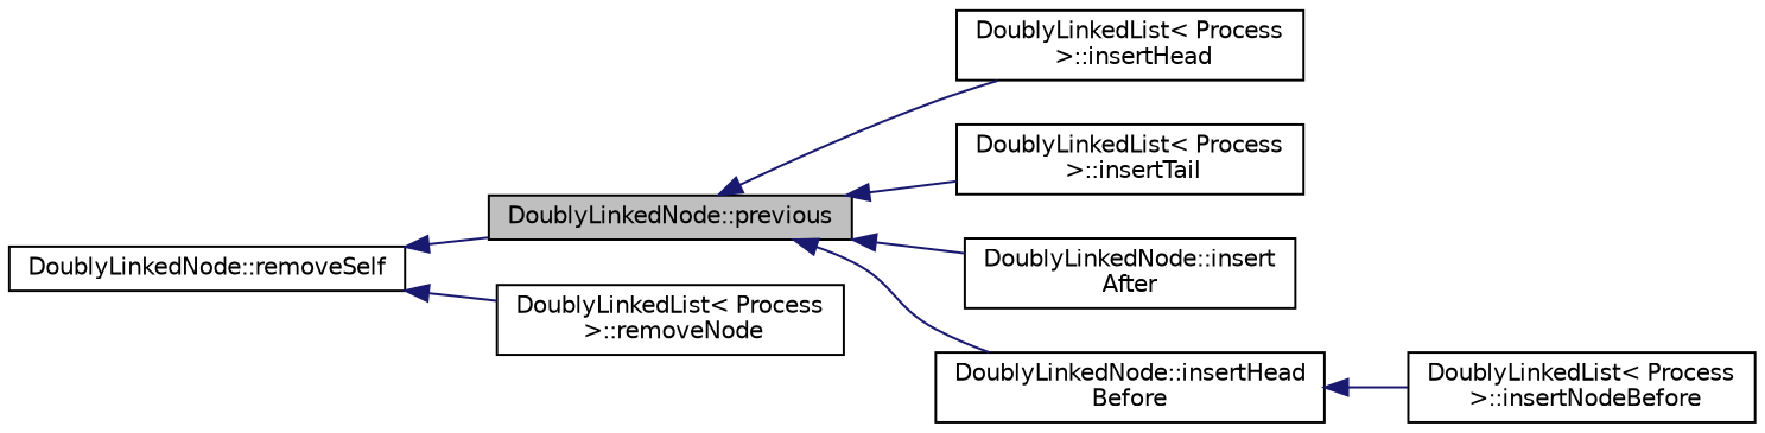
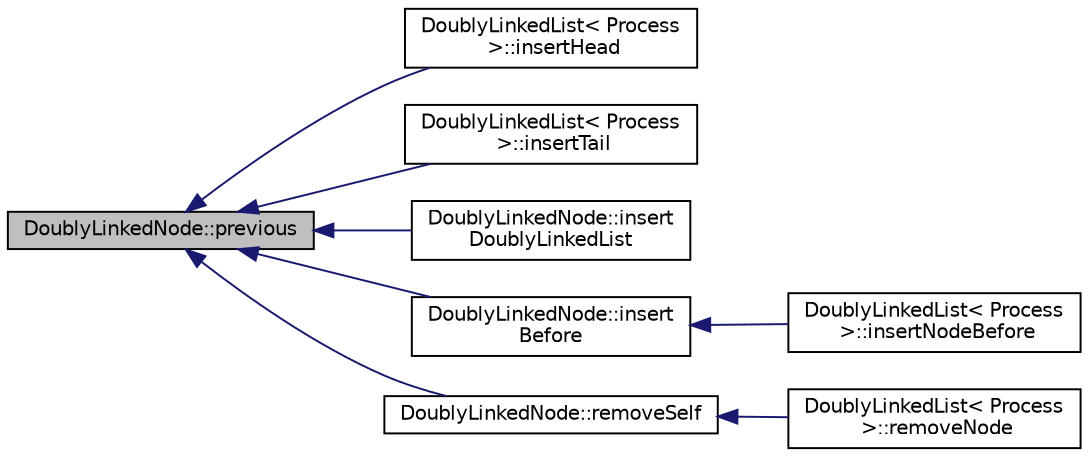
  digraph {
    rankdir=LR
    node [color=black fillcolor=white fontname=Helvetica fontsize=10 shape=record style=filled]
    edge [color=midnightblue dir=back fontname=Helvetica fontsize=10 labelfontname=Helvetica labelfontsize=10 style=solid]
    n1 [fillcolor=grey75 fontcolor=black height=0.2 label="DoublyLinkedNode::previous" width=0.4]
    n2 [height=0.2 label="DoublyLinkedList\< Process\l \>::insertHead" width=0.4]
    n3 [height=0.2 label="DoublyLinkedList\< Process\l \>::insertTail" width=0.4]
-   n4 [height=0.2 label="DoublyLinkedNode::insert\lAfter" width=0.4]
-   n5 [height=0.2 label="DoublyLinkedNode::insertHead\lBefore" width=0.4]
+   n4 [height=0.2 label="DoublyLinkedNode::insert\lDoublyLinkedList" width=0.4]
+   n5 [height=0.2 label="DoublyLinkedNode::insert\lBefore" width=0.4]
    n6 [height=0.2 label="DoublyLinkedNode::removeSelf" width=0.4]
    n7 [height=0.2 label="DoublyLinkedList\< Process\l \>::insertNodeBefore" width=0.4]
    n8 [height=0.2 label="DoublyLinkedList\< Process\l \>::removeNode" width=0.4]
    n1 -> n2
    n1 -> n3
    n1 -> n4
    n1 -> n5
-   n6 -> n1
+   n1 -> n6
    n5 -> n7
    n6 -> n8
  }
